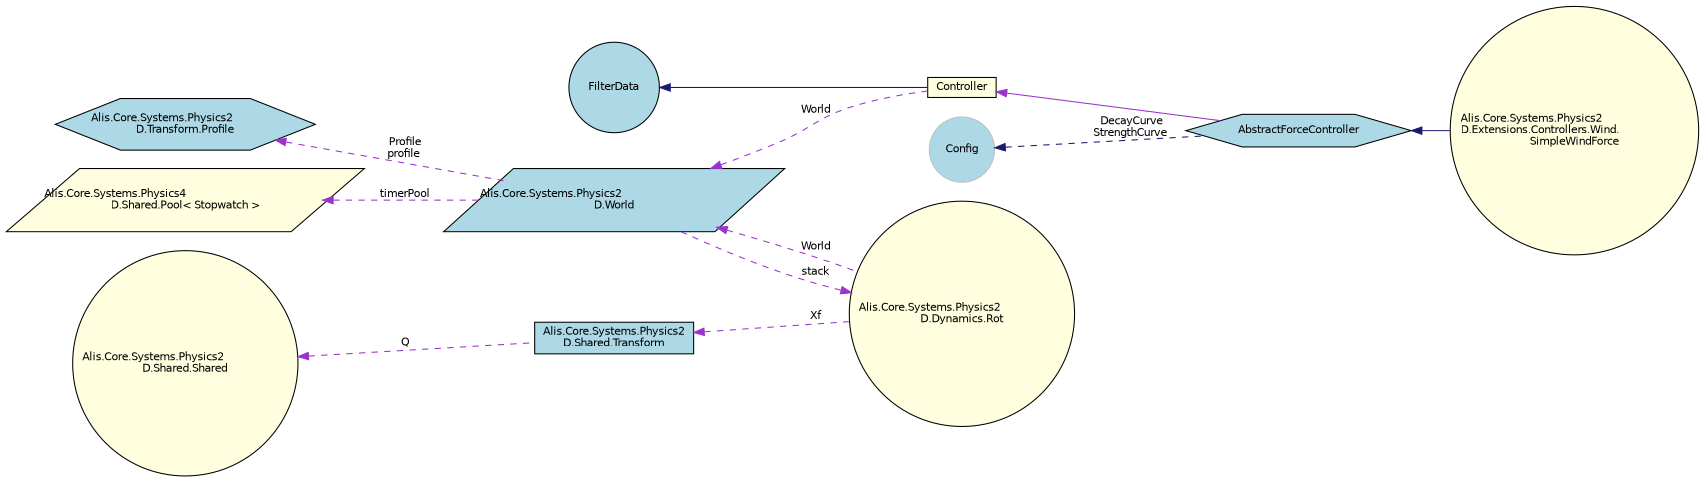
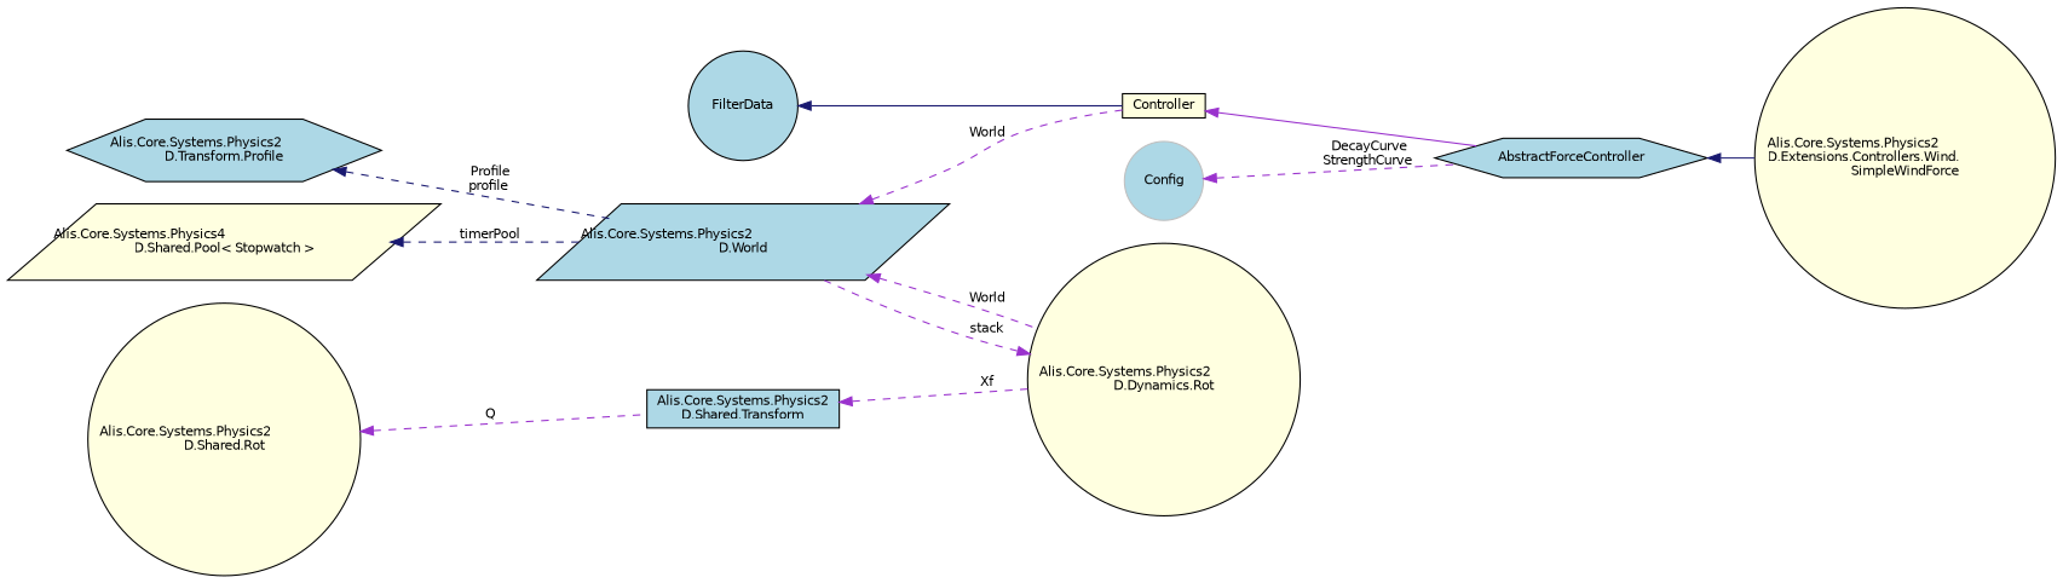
  digraph {
    rankdir=LR
    node [color=black fillcolor=lightblue fontname=Helvetica fontsize=10 shape=circle style=filled]
    edge [color=darkorchid3 dir=back fontname=Helvetica fontsize=10 labelfontname=Helvetica labelfontsize=10 style=dashed]
    n1 [fillcolor=lightyellow fontcolor=black height=0.2 label="Alis.Core.Systems.Physics2\lD.Extensions.Controllers.Wind.\lSimpleWindForce" width=0.4]
    n2 [height=0.2 label=AbstractForceController shape=hexagon width=0.4]
    n3 [fillcolor=lightyellow height=0.2 label=Controller shape=box width=0.4]
    n4 [height=0.2 label=FilterData width=0.4]
    n5 [height=0.2 label="Alis.Core.Systems.Physics2\lD.World" shape=parallelogram width=0.4]
    n6 [fillcolor=lightyellow height=0.2 label="Alis.Core.Systems.Physics2\lD.Dynamics.Rot" width=0.4]
    n7 [height=0.2 label="Alis.Core.Systems.Physics2\lD.Shared.Transform" shape=box width=0.4]
-   n8 [fillcolor=lightyellow height=0.2 label="Alis.Core.Systems.Physics2\lD.Shared.Shared" width=0.4]
+   n8 [fillcolor=lightyellow height=0.2 label="Alis.Core.Systems.Physics2\lD.Shared.Rot" width=0.4]
    n9 [height=0.2 label="Alis.Core.Systems.Physics2\lD.Transform.Profile" shape=hexagon width=0.4]
    n10 [fillcolor=lightyellow height=0.2 label="Alis.Core.Systems.Physics4\lD.Shared.Pool\< Stopwatch \>" shape=parallelogram width=0.4]
    n11 [color=grey75 height=0.2 label=Config width=0.4]
    n2 -> n1 [color=midnightblue style=solid]
    n3 -> n2 [style=solid]
    n4 -> n3 [color=midnightblue style=solid]
    n5 -> n3 [label=" World"]
    n5 -> n6 [label=" World"]
    n6 -> n5 [label=" stack"]
    n7 -> n6 [label=" Xf"]
    n8 -> n7 [label=" Q"]
-   n9 -> n5 [label=" Profile\nprofile"]
-   n10 -> n5 [label=" timerPool"]
-   n11 -> n2 [color=midnightblue label=" DecayCurve\nStrengthCurve"]
+   n9 -> n5 [color=midnightblue label=" Profile\nprofile"]
+   n10 -> n5 [color=midnightblue label=" timerPool"]
+   n11 -> n2 [label=" DecayCurve\nStrengthCurve"]
  }
